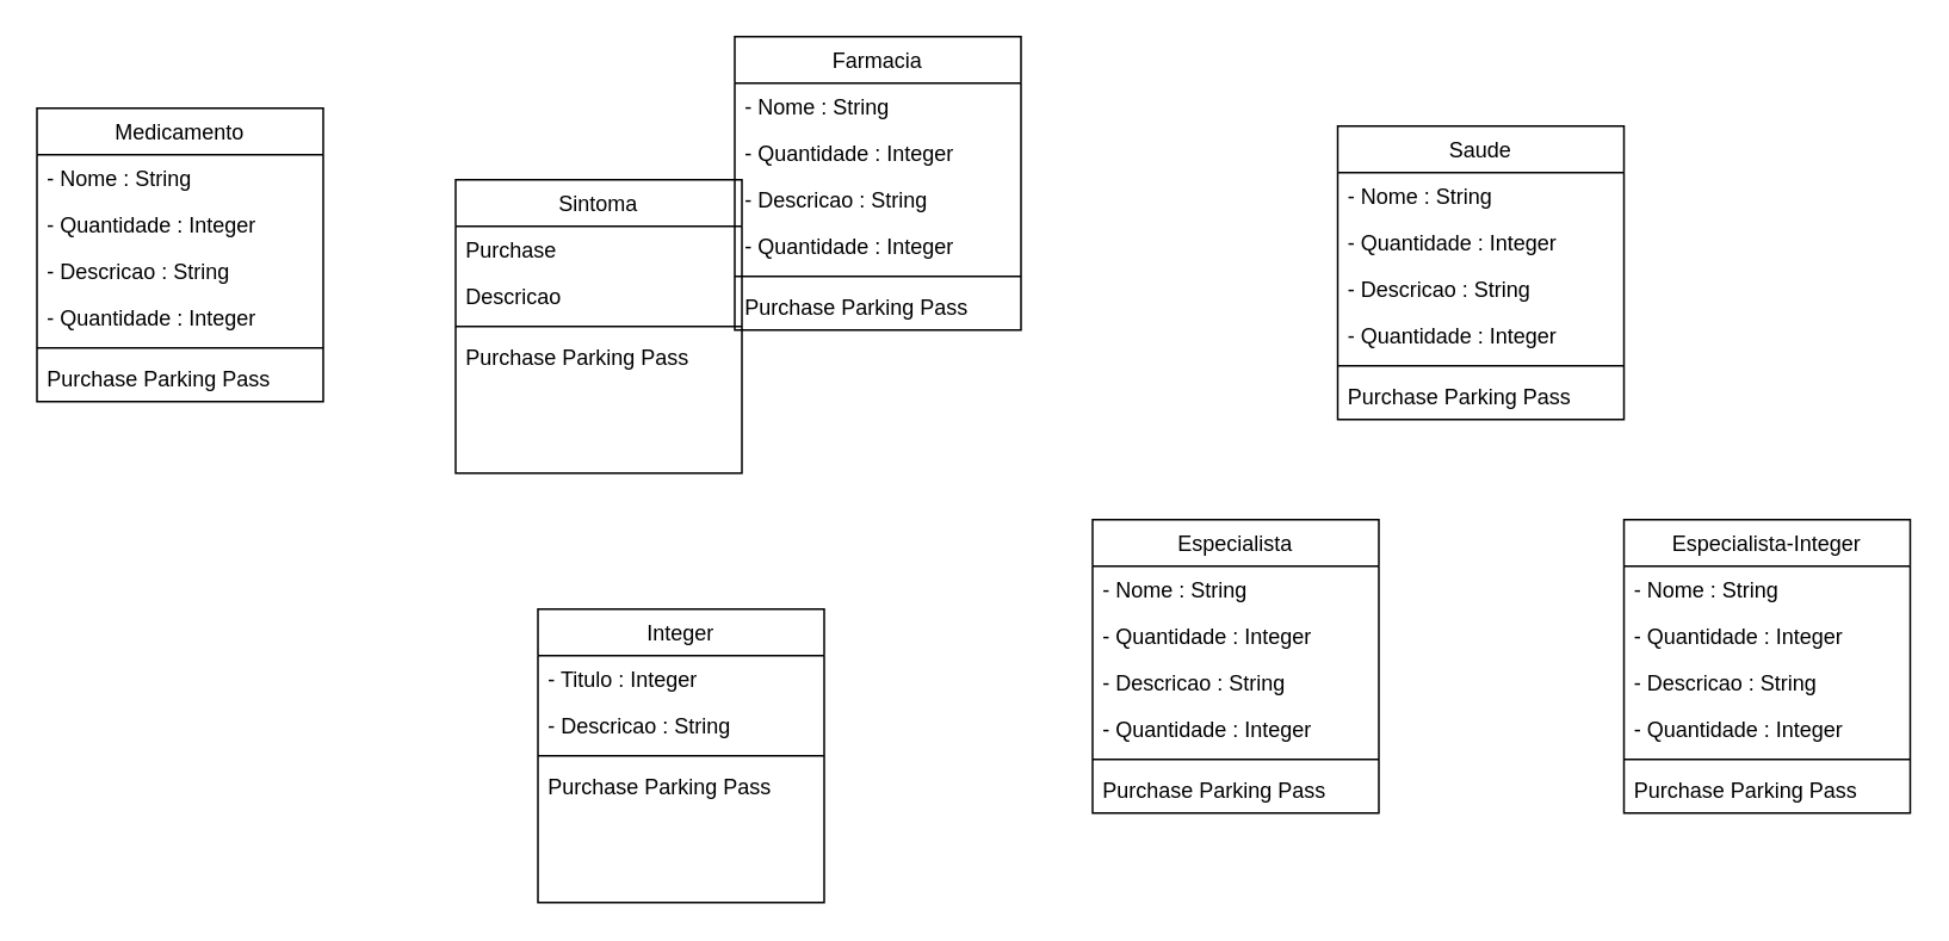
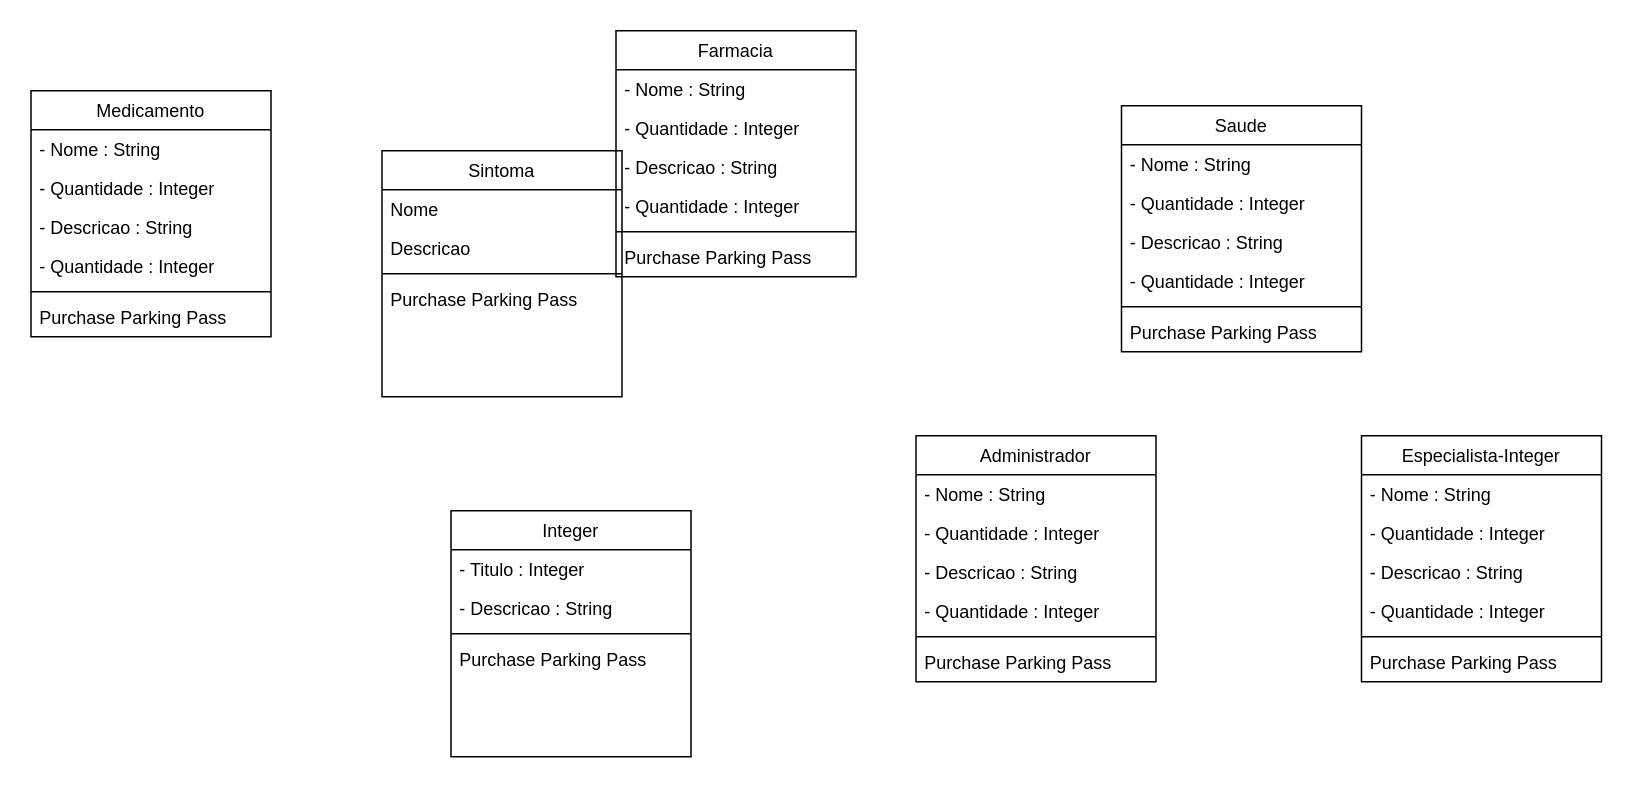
  <mxCell id="0" />
  <mxCell id="1" parent="0" />
  <mxCell id="2" value="Medicamento" style="swimlane;fontStyle=0;align=center;verticalAlign=top;childLayout=stackLayout;horizontal=1;startSize=26;horizontalStack=0;resizeParent=1;resizeLast=0;collapsible=1;marginBottom=0;rounded=0;shadow=0;strokeWidth=1;fontFamily=Helvetica;" parent="1" vertex="1"><mxGeometry x="20" y="60" width="160" height="164" as="geometry"><mxRectangle x="230" y="140" width="160" height="26" as="alternateBounds" /></mxGeometry></mxCell>
  <mxCell id="3" value="- Nome : String" style="text;align=left;verticalAlign=top;spacingLeft=4;spacingRight=4;overflow=hidden;rotatable=0;points=[[0,0.5],[1,0.5]];portConstraint=eastwest;rounded=0;shadow=0;html=0;fontFamily=Helvetica;fontStyle=0" parent="2" vertex="1"><mxGeometry y="26" width="160" height="26" as="geometry" /></mxCell>
  <mxCell id="4" value="- Quantidade : Integer" style="text;align=left;verticalAlign=top;spacingLeft=4;spacingRight=4;overflow=hidden;rotatable=0;points=[[0,0.5],[1,0.5]];portConstraint=eastwest;rounded=0;shadow=0;html=0;fontFamily=Helvetica;fontStyle=0" vertex="1" parent="2"><mxGeometry y="52" width="160" height="26" as="geometry" /></mxCell>
  <mxCell id="5" value="- Descricao : String" style="text;align=left;verticalAlign=top;spacingLeft=4;spacingRight=4;overflow=hidden;rotatable=0;points=[[0,0.5],[1,0.5]];portConstraint=eastwest;rounded=0;shadow=0;html=0;fontFamily=Helvetica;fontStyle=0" vertex="1" parent="2"><mxGeometry y="78" width="160" height="26" as="geometry" /></mxCell>
  <mxCell id="6" value="- Quantidade : Integer" style="text;align=left;verticalAlign=top;spacingLeft=4;spacingRight=4;overflow=hidden;rotatable=0;points=[[0,0.5],[1,0.5]];portConstraint=eastwest;rounded=0;shadow=0;html=0;fontFamily=Helvetica;fontStyle=0" vertex="1" parent="2"><mxGeometry y="104" width="160" height="26" as="geometry" /></mxCell>
  <mxCell id="7" value="" style="line;html=1;strokeWidth=1;align=left;verticalAlign=middle;spacingTop=-1;spacingLeft=3;spacingRight=3;rotatable=0;labelPosition=right;points=[];portConstraint=eastwest;fontFamily=Helvetica;fontStyle=0" parent="2" vertex="1"><mxGeometry y="130" width="160" height="8" as="geometry" /></mxCell>
  <mxCell id="8" value="Purchase Parking Pass" style="text;align=left;verticalAlign=top;spacingLeft=4;spacingRight=4;overflow=hidden;rotatable=0;points=[[0,0.5],[1,0.5]];portConstraint=eastwest;fontFamily=Helvetica;fontStyle=0" parent="2" vertex="1"><mxGeometry y="138" width="160" height="26" as="geometry" /></mxCell>
  <mxCell id="9" value="Sintoma&#10;" style="swimlane;fontStyle=0;align=center;verticalAlign=top;childLayout=stackLayout;horizontal=1;startSize=26;horizontalStack=0;resizeParent=1;resizeLast=0;collapsible=1;marginBottom=0;rounded=0;shadow=0;strokeWidth=1;fontFamily=Helvetica;" vertex="1" parent="1"><mxGeometry x="254" y="100" width="160" height="164" as="geometry"><mxRectangle x="230" y="140" width="160" height="26" as="alternateBounds" /></mxGeometry></mxCell>
- <mxCell id="10" value="Purchase&#10;" style="text;align=left;verticalAlign=top;spacingLeft=4;spacingRight=4;overflow=hidden;rotatable=0;points=[[0,0.5],[1,0.5]];portConstraint=eastwest;rounded=0;shadow=0;html=0;fontFamily=Helvetica;fontStyle=0" vertex="1" parent="9"><mxGeometry y="26" width="160" height="26" as="geometry" /></mxCell>
+ <mxCell id="10" value="Nome&#10;" style="text;align=left;verticalAlign=top;spacingLeft=4;spacingRight=4;overflow=hidden;rotatable=0;points=[[0,0.5],[1,0.5]];portConstraint=eastwest;rounded=0;shadow=0;html=0;fontFamily=Helvetica;fontStyle=0" vertex="1" parent="9"><mxGeometry y="26" width="160" height="26" as="geometry" /></mxCell>
  <mxCell id="11" value="Descricao" style="text;align=left;verticalAlign=top;spacingLeft=4;spacingRight=4;overflow=hidden;rotatable=0;points=[[0,0.5],[1,0.5]];portConstraint=eastwest;rounded=0;shadow=0;html=0;fontFamily=Helvetica;fontStyle=0" vertex="1" parent="9"><mxGeometry y="52" width="160" height="26" as="geometry" /></mxCell>
  <mxCell id="12" value="" style="line;html=1;strokeWidth=1;align=left;verticalAlign=middle;spacingTop=-1;spacingLeft=3;spacingRight=3;rotatable=0;labelPosition=right;points=[];portConstraint=eastwest;fontFamily=Helvetica;fontStyle=0" vertex="1" parent="9"><mxGeometry y="78" width="160" height="8" as="geometry" /></mxCell>
  <mxCell id="13" value="Purchase Parking Pass" style="text;align=left;verticalAlign=top;spacingLeft=4;spacingRight=4;overflow=hidden;rotatable=0;points=[[0,0.5],[1,0.5]];portConstraint=eastwest;fontFamily=Helvetica;fontStyle=0" vertex="1" parent="9"><mxGeometry y="86" width="160" height="26" as="geometry" /></mxCell>
  <mxCell id="14" value="Integer&#10;" style="swimlane;fontStyle=0;align=center;verticalAlign=top;childLayout=stackLayout;horizontal=1;startSize=26;horizontalStack=0;resizeParent=1;resizeLast=0;collapsible=1;marginBottom=0;rounded=0;shadow=0;strokeWidth=1;fontFamily=Helvetica;" vertex="1" parent="1"><mxGeometry x="300" y="340" width="160" height="164" as="geometry"><mxRectangle x="230" y="140" width="160" height="26" as="alternateBounds" /></mxGeometry></mxCell>
  <mxCell id="15" value="- Titulo : Integer" style="text;align=left;verticalAlign=top;spacingLeft=4;spacingRight=4;overflow=hidden;rotatable=0;points=[[0,0.5],[1,0.5]];portConstraint=eastwest;rounded=0;shadow=0;html=0;fontFamily=Helvetica;fontStyle=0" vertex="1" parent="14"><mxGeometry y="26" width="160" height="26" as="geometry" /></mxCell>
  <mxCell id="16" value="- Descricao : String" style="text;align=left;verticalAlign=top;spacingLeft=4;spacingRight=4;overflow=hidden;rotatable=0;points=[[0,0.5],[1,0.5]];portConstraint=eastwest;rounded=0;shadow=0;html=0;fontFamily=Helvetica;fontStyle=0" vertex="1" parent="14"><mxGeometry y="52" width="160" height="26" as="geometry" /></mxCell>
  <mxCell id="17" value="" style="line;html=1;strokeWidth=1;align=left;verticalAlign=middle;spacingTop=-1;spacingLeft=3;spacingRight=3;rotatable=0;labelPosition=right;points=[];portConstraint=eastwest;fontFamily=Helvetica;fontStyle=0" vertex="1" parent="14"><mxGeometry y="78" width="160" height="8" as="geometry" /></mxCell>
  <mxCell id="18" value="Purchase Parking Pass" style="text;align=left;verticalAlign=top;spacingLeft=4;spacingRight=4;overflow=hidden;rotatable=0;points=[[0,0.5],[1,0.5]];portConstraint=eastwest;fontFamily=Helvetica;fontStyle=0" vertex="1" parent="14"><mxGeometry y="86" width="160" height="26" as="geometry" /></mxCell>
  <mxCell id="19" value="Saude&#10;" style="swimlane;fontStyle=0;align=center;verticalAlign=top;childLayout=stackLayout;horizontal=1;startSize=26;horizontalStack=0;resizeParent=1;resizeLast=0;collapsible=1;marginBottom=0;rounded=0;shadow=0;strokeWidth=1;fontFamily=Helvetica;" vertex="1" parent="1"><mxGeometry x="747" y="70" width="160" height="164" as="geometry"><mxRectangle x="230" y="140" width="160" height="26" as="alternateBounds" /></mxGeometry></mxCell>
  <mxCell id="20" value="- Nome : String" style="text;align=left;verticalAlign=top;spacingLeft=4;spacingRight=4;overflow=hidden;rotatable=0;points=[[0,0.5],[1,0.5]];portConstraint=eastwest;rounded=0;shadow=0;html=0;fontFamily=Helvetica;fontStyle=0" vertex="1" parent="19"><mxGeometry y="26" width="160" height="26" as="geometry" /></mxCell>
  <mxCell id="21" value="- Quantidade : Integer" style="text;align=left;verticalAlign=top;spacingLeft=4;spacingRight=4;overflow=hidden;rotatable=0;points=[[0,0.5],[1,0.5]];portConstraint=eastwest;rounded=0;shadow=0;html=0;fontFamily=Helvetica;fontStyle=0" vertex="1" parent="19"><mxGeometry y="52" width="160" height="26" as="geometry" /></mxCell>
  <mxCell id="22" value="- Descricao : String" style="text;align=left;verticalAlign=top;spacingLeft=4;spacingRight=4;overflow=hidden;rotatable=0;points=[[0,0.5],[1,0.5]];portConstraint=eastwest;rounded=0;shadow=0;html=0;fontFamily=Helvetica;fontStyle=0" vertex="1" parent="19"><mxGeometry y="78" width="160" height="26" as="geometry" /></mxCell>
  <mxCell id="23" value="- Quantidade : Integer" style="text;align=left;verticalAlign=top;spacingLeft=4;spacingRight=4;overflow=hidden;rotatable=0;points=[[0,0.5],[1,0.5]];portConstraint=eastwest;rounded=0;shadow=0;html=0;fontFamily=Helvetica;fontStyle=0" vertex="1" parent="19"><mxGeometry y="104" width="160" height="26" as="geometry" /></mxCell>
  <mxCell id="24" value="" style="line;html=1;strokeWidth=1;align=left;verticalAlign=middle;spacingTop=-1;spacingLeft=3;spacingRight=3;rotatable=0;labelPosition=right;points=[];portConstraint=eastwest;fontFamily=Helvetica;fontStyle=0" vertex="1" parent="19"><mxGeometry y="130" width="160" height="8" as="geometry" /></mxCell>
  <mxCell id="25" value="Purchase Parking Pass" style="text;align=left;verticalAlign=top;spacingLeft=4;spacingRight=4;overflow=hidden;rotatable=0;points=[[0,0.5],[1,0.5]];portConstraint=eastwest;fontFamily=Helvetica;fontStyle=0" vertex="1" parent="19"><mxGeometry y="138" width="160" height="26" as="geometry" /></mxCell>
- <mxCell id="26" value="Especialista" style="swimlane;fontStyle=0;align=center;verticalAlign=top;childLayout=stackLayout;horizontal=1;startSize=26;horizontalStack=0;resizeParent=1;resizeLast=0;collapsible=1;marginBottom=0;rounded=0;shadow=0;strokeWidth=1;fontFamily=Helvetica;" vertex="1" parent="1"><mxGeometry x="610" y="290" width="160" height="164" as="geometry"><mxRectangle x="230" y="140" width="160" height="26" as="alternateBounds" /></mxGeometry></mxCell>
+ <mxCell id="26" value="Administrador" style="swimlane;fontStyle=0;align=center;verticalAlign=top;childLayout=stackLayout;horizontal=1;startSize=26;horizontalStack=0;resizeParent=1;resizeLast=0;collapsible=1;marginBottom=0;rounded=0;shadow=0;strokeWidth=1;fontFamily=Helvetica;" vertex="1" parent="1"><mxGeometry x="610" y="290" width="160" height="164" as="geometry"><mxRectangle x="230" y="140" width="160" height="26" as="alternateBounds" /></mxGeometry></mxCell>
  <mxCell id="27" value="- Nome : String" style="text;align=left;verticalAlign=top;spacingLeft=4;spacingRight=4;overflow=hidden;rotatable=0;points=[[0,0.5],[1,0.5]];portConstraint=eastwest;rounded=0;shadow=0;html=0;fontFamily=Helvetica;fontStyle=0" vertex="1" parent="26"><mxGeometry y="26" width="160" height="26" as="geometry" /></mxCell>
  <mxCell id="28" value="- Quantidade : Integer" style="text;align=left;verticalAlign=top;spacingLeft=4;spacingRight=4;overflow=hidden;rotatable=0;points=[[0,0.5],[1,0.5]];portConstraint=eastwest;rounded=0;shadow=0;html=0;fontFamily=Helvetica;fontStyle=0" vertex="1" parent="26"><mxGeometry y="52" width="160" height="26" as="geometry" /></mxCell>
  <mxCell id="29" value="- Descricao : String" style="text;align=left;verticalAlign=top;spacingLeft=4;spacingRight=4;overflow=hidden;rotatable=0;points=[[0,0.5],[1,0.5]];portConstraint=eastwest;rounded=0;shadow=0;html=0;fontFamily=Helvetica;fontStyle=0" vertex="1" parent="26"><mxGeometry y="78" width="160" height="26" as="geometry" /></mxCell>
  <mxCell id="30" value="- Quantidade : Integer" style="text;align=left;verticalAlign=top;spacingLeft=4;spacingRight=4;overflow=hidden;rotatable=0;points=[[0,0.5],[1,0.5]];portConstraint=eastwest;rounded=0;shadow=0;html=0;fontFamily=Helvetica;fontStyle=0" vertex="1" parent="26"><mxGeometry y="104" width="160" height="26" as="geometry" /></mxCell>
  <mxCell id="31" value="" style="line;html=1;strokeWidth=1;align=left;verticalAlign=middle;spacingTop=-1;spacingLeft=3;spacingRight=3;rotatable=0;labelPosition=right;points=[];portConstraint=eastwest;fontFamily=Helvetica;fontStyle=0" vertex="1" parent="26"><mxGeometry y="130" width="160" height="8" as="geometry" /></mxCell>
  <mxCell id="32" value="Purchase Parking Pass" style="text;align=left;verticalAlign=top;spacingLeft=4;spacingRight=4;overflow=hidden;rotatable=0;points=[[0,0.5],[1,0.5]];portConstraint=eastwest;fontFamily=Helvetica;fontStyle=0" vertex="1" parent="26"><mxGeometry y="138" width="160" height="26" as="geometry" /></mxCell>
  <mxCell id="33" value="Especialista-Integer" style="swimlane;fontStyle=0;align=center;verticalAlign=top;childLayout=stackLayout;horizontal=1;startSize=26;horizontalStack=0;resizeParent=1;resizeLast=0;collapsible=1;marginBottom=0;rounded=0;shadow=0;strokeWidth=1;fontFamily=Helvetica;" vertex="1" parent="1"><mxGeometry x="907" y="290" width="160" height="164" as="geometry"><mxRectangle x="230" y="140" width="160" height="26" as="alternateBounds" /></mxGeometry></mxCell>
  <mxCell id="34" value="- Nome : String" style="text;align=left;verticalAlign=top;spacingLeft=4;spacingRight=4;overflow=hidden;rotatable=0;points=[[0,0.5],[1,0.5]];portConstraint=eastwest;rounded=0;shadow=0;html=0;fontFamily=Helvetica;fontStyle=0" vertex="1" parent="33"><mxGeometry y="26" width="160" height="26" as="geometry" /></mxCell>
  <mxCell id="35" value="- Quantidade : Integer" style="text;align=left;verticalAlign=top;spacingLeft=4;spacingRight=4;overflow=hidden;rotatable=0;points=[[0,0.5],[1,0.5]];portConstraint=eastwest;rounded=0;shadow=0;html=0;fontFamily=Helvetica;fontStyle=0" vertex="1" parent="33"><mxGeometry y="52" width="160" height="26" as="geometry" /></mxCell>
  <mxCell id="36" value="- Descricao : String" style="text;align=left;verticalAlign=top;spacingLeft=4;spacingRight=4;overflow=hidden;rotatable=0;points=[[0,0.5],[1,0.5]];portConstraint=eastwest;rounded=0;shadow=0;html=0;fontFamily=Helvetica;fontStyle=0" vertex="1" parent="33"><mxGeometry y="78" width="160" height="26" as="geometry" /></mxCell>
  <mxCell id="37" value="- Quantidade : Integer" style="text;align=left;verticalAlign=top;spacingLeft=4;spacingRight=4;overflow=hidden;rotatable=0;points=[[0,0.5],[1,0.5]];portConstraint=eastwest;rounded=0;shadow=0;html=0;fontFamily=Helvetica;fontStyle=0" vertex="1" parent="33"><mxGeometry y="104" width="160" height="26" as="geometry" /></mxCell>
  <mxCell id="38" value="" style="line;html=1;strokeWidth=1;align=left;verticalAlign=middle;spacingTop=-1;spacingLeft=3;spacingRight=3;rotatable=0;labelPosition=right;points=[];portConstraint=eastwest;fontFamily=Helvetica;fontStyle=0" vertex="1" parent="33"><mxGeometry y="130" width="160" height="8" as="geometry" /></mxCell>
  <mxCell id="39" value="Purchase Parking Pass" style="text;align=left;verticalAlign=top;spacingLeft=4;spacingRight=4;overflow=hidden;rotatable=0;points=[[0,0.5],[1,0.5]];portConstraint=eastwest;fontFamily=Helvetica;fontStyle=0" vertex="1" parent="33"><mxGeometry y="138" width="160" height="26" as="geometry" /></mxCell>
  <mxCell id="40" value="Farmacia&#10;" style="swimlane;fontStyle=0;align=center;verticalAlign=top;childLayout=stackLayout;horizontal=1;startSize=26;horizontalStack=0;resizeParent=1;resizeLast=0;collapsible=1;marginBottom=0;rounded=0;shadow=0;strokeWidth=1;fontFamily=Helvetica;" vertex="1" parent="1"><mxGeometry x="410" y="20" width="160" height="164" as="geometry"><mxRectangle x="230" y="140" width="160" height="26" as="alternateBounds" /></mxGeometry></mxCell>
  <mxCell id="41" value="- Nome : String" style="text;align=left;verticalAlign=top;spacingLeft=4;spacingRight=4;overflow=hidden;rotatable=0;points=[[0,0.5],[1,0.5]];portConstraint=eastwest;rounded=0;shadow=0;html=0;fontFamily=Helvetica;fontStyle=0" vertex="1" parent="40"><mxGeometry y="26" width="160" height="26" as="geometry" /></mxCell>
  <mxCell id="42" value="- Quantidade : Integer" style="text;align=left;verticalAlign=top;spacingLeft=4;spacingRight=4;overflow=hidden;rotatable=0;points=[[0,0.5],[1,0.5]];portConstraint=eastwest;rounded=0;shadow=0;html=0;fontFamily=Helvetica;fontStyle=0" vertex="1" parent="40"><mxGeometry y="52" width="160" height="26" as="geometry" /></mxCell>
  <mxCell id="43" value="- Descricao : String" style="text;align=left;verticalAlign=top;spacingLeft=4;spacingRight=4;overflow=hidden;rotatable=0;points=[[0,0.5],[1,0.5]];portConstraint=eastwest;rounded=0;shadow=0;html=0;fontFamily=Helvetica;fontStyle=0" vertex="1" parent="40"><mxGeometry y="78" width="160" height="26" as="geometry" /></mxCell>
  <mxCell id="44" value="- Quantidade : Integer" style="text;align=left;verticalAlign=top;spacingLeft=4;spacingRight=4;overflow=hidden;rotatable=0;points=[[0,0.5],[1,0.5]];portConstraint=eastwest;rounded=0;shadow=0;html=0;fontFamily=Helvetica;fontStyle=0" vertex="1" parent="40"><mxGeometry y="104" width="160" height="26" as="geometry" /></mxCell>
  <mxCell id="45" value="" style="line;html=1;strokeWidth=1;align=left;verticalAlign=middle;spacingTop=-1;spacingLeft=3;spacingRight=3;rotatable=0;labelPosition=right;points=[];portConstraint=eastwest;fontFamily=Helvetica;fontStyle=0" vertex="1" parent="40"><mxGeometry y="130" width="160" height="8" as="geometry" /></mxCell>
  <mxCell id="46" value="Purchase Parking Pass" style="text;align=left;verticalAlign=top;spacingLeft=4;spacingRight=4;overflow=hidden;rotatable=0;points=[[0,0.5],[1,0.5]];portConstraint=eastwest;fontFamily=Helvetica;fontStyle=0" vertex="1" parent="40"><mxGeometry y="138" width="160" height="26" as="geometry" /></mxCell>
